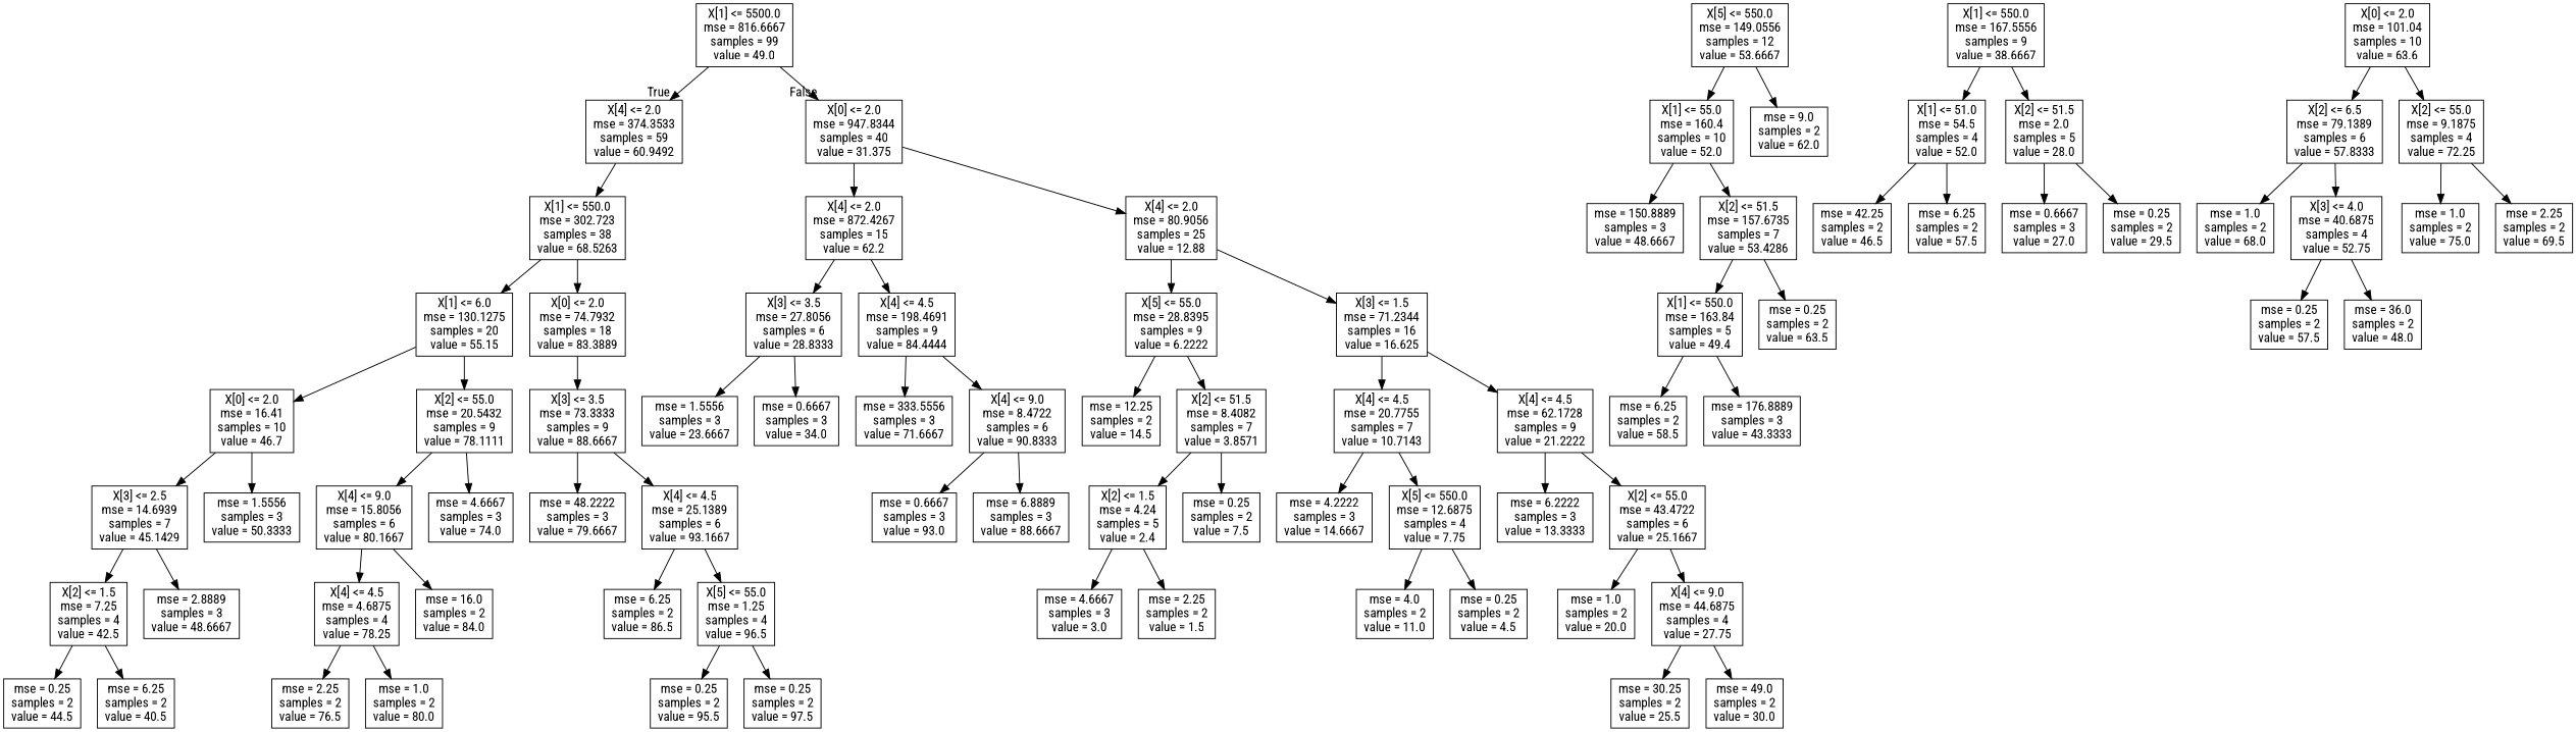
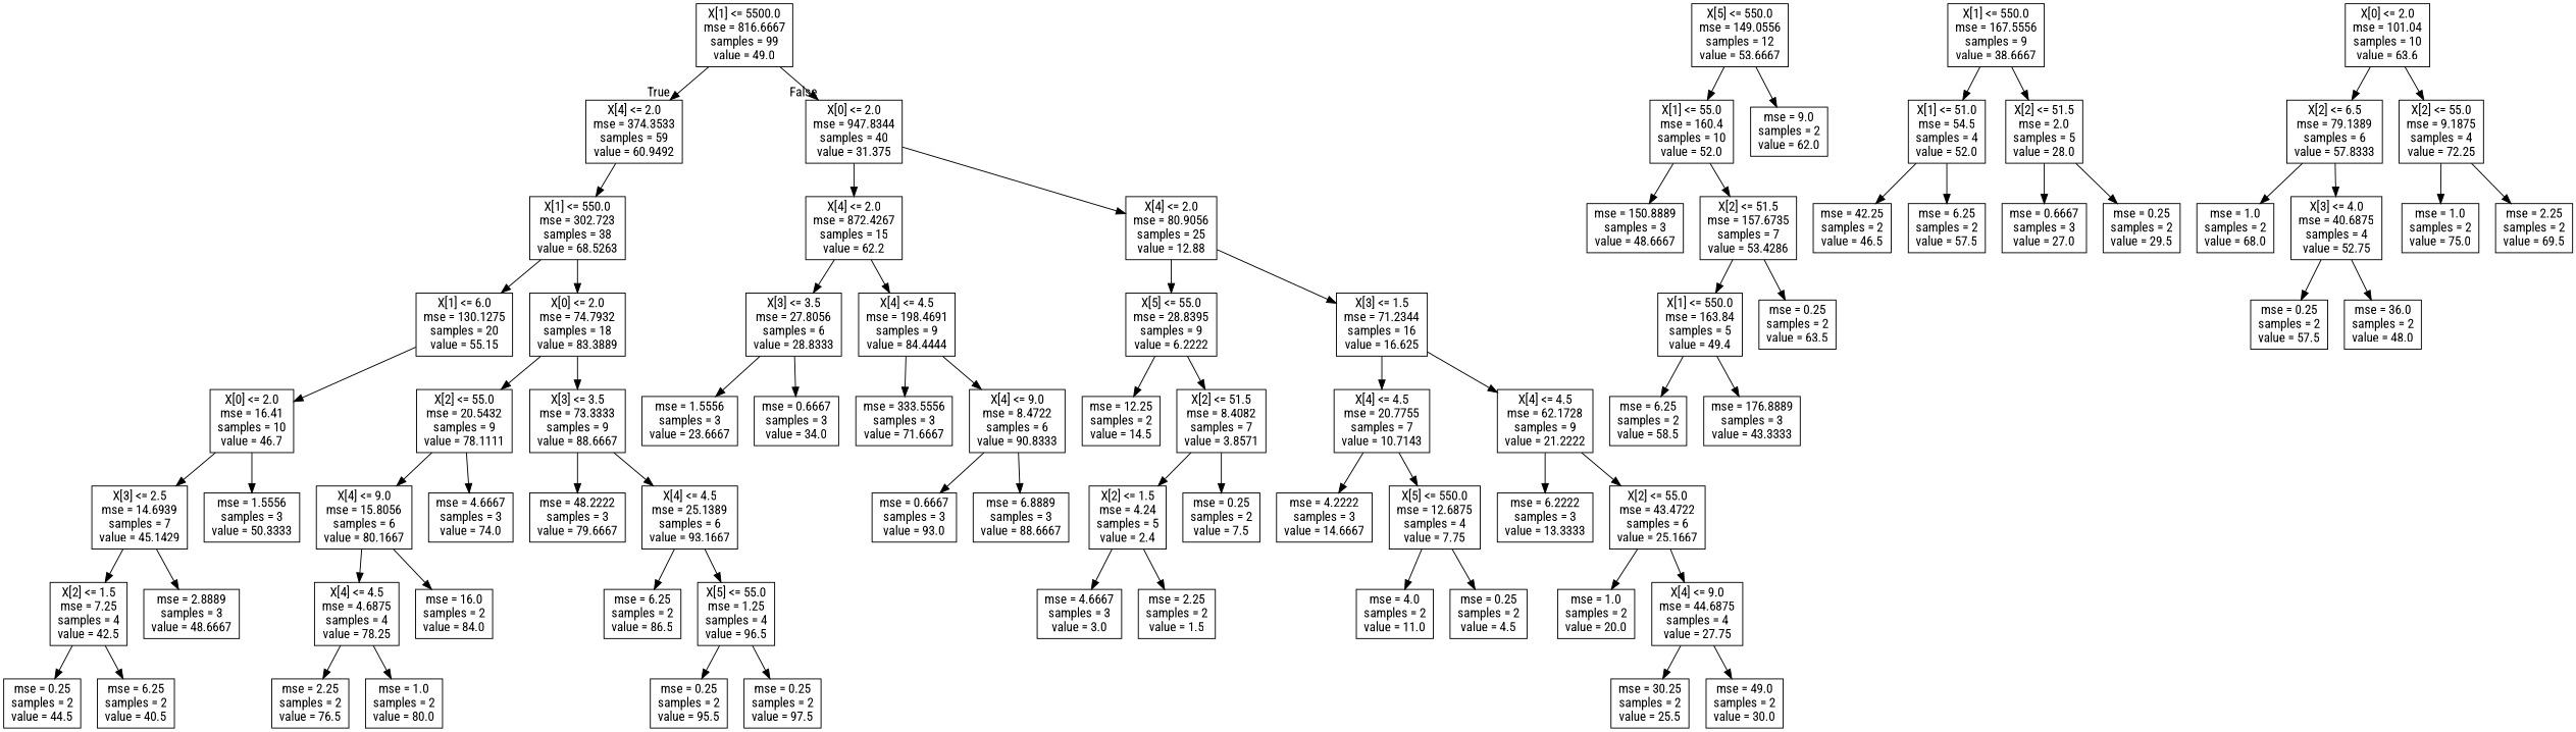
  digraph {
    fontname="Roboto Condensed"
    node [fontname="Roboto Condensed" shape=box]
    edge [fontname="Roboto Condensed"]
    n1 [label="X[1] <= 5500.0\nmse = 816.6667\nsamples = 99\nvalue = 49.0"]
    n2 [label="X[4] <= 2.0\nmse = 374.3533\nsamples = 59\nvalue = 60.9492"]
    n3 [label="X[0] <= 2.0\nmse = 947.8344\nsamples = 40\nvalue = 31.375"]
    n4 [label="X[1] <= 550.0\nmse = 302.723\nsamples = 38\nvalue = 68.5263"]
    n5 [label="X[4] <= 2.0\nmse = 872.4267\nsamples = 15\nvalue = 62.2"]
    n6 [label="X[4] <= 2.0\nmse = 80.9056\nsamples = 25\nvalue = 12.88"]
    n7 [label="X[1] <= 6.0\nmse = 130.1275\nsamples = 20\nvalue = 55.15"]
    n8 [label="X[0] <= 2.0\nmse = 74.7932\nsamples = 18\nvalue = 83.3889"]
    n9 [label="X[5] <= 550.0\nmse = 149.0556\nsamples = 12\nvalue = 53.6667"]
    n10 [label="X[1] <= 55.0\nmse = 160.4\nsamples = 10\nvalue = 52.0"]
    n11 [label="mse = 9.0\nsamples = 2\nvalue = 62.0"]
    n12 [label="X[1] <= 550.0\nmse = 167.5556\nsamples = 9\nvalue = 38.6667"]
    n13 [label="X[1] <= 51.0\nmse = 54.5\nsamples = 4\nvalue = 52.0"]
    n14 [label="X[2] <= 51.5\nmse = 2.0\nsamples = 5\nvalue = 28.0"]
    n15 [label="mse = 150.8889\nsamples = 3\nvalue = 48.6667"]
    n16 [label="X[2] <= 51.5\nmse = 157.6735\nsamples = 7\nvalue = 53.4286"]
    n17 [label="X[1] <= 550.0\nmse = 163.84\nsamples = 5\nvalue = 49.4"]
    n18 [label="mse = 0.25\nsamples = 2\nvalue = 63.5"]
    n19 [label="mse = 6.25\nsamples = 2\nvalue = 58.5"]
    n20 [label="mse = 176.8889\nsamples = 3\nvalue = 43.3333"]
    n21 [label="mse = 42.25\nsamples = 2\nvalue = 46.5"]
    n22 [label="mse = 6.25\nsamples = 2\nvalue = 57.5"]
    n23 [label="mse = 0.6667\nsamples = 3\nvalue = 27.0"]
    n24 [label="mse = 0.25\nsamples = 2\nvalue = 29.5"]
    n25 [label="X[0] <= 2.0\nmse = 16.41\nsamples = 10\nvalue = 46.7"]
    n26 [label="X[2] <= 55.0\nmse = 20.5432\nsamples = 9\nvalue = 78.1111"]
    n27 [label="X[3] <= 3.5\nmse = 73.3333\nsamples = 9\nvalue = 88.6667"]
    n28 [label="X[3] <= 2.5\nmse = 14.6939\nsamples = 7\nvalue = 45.1429"]
    n29 [label="mse = 1.5556\nsamples = 3\nvalue = 50.3333"]
    n30 [label="X[0] <= 2.0\nmse = 101.04\nsamples = 10\nvalue = 63.6"]
    n31 [label="X[2] <= 6.5\nmse = 79.1389\nsamples = 6\nvalue = 57.8333"]
    n32 [label="X[2] <= 55.0\nmse = 9.1875\nsamples = 4\nvalue = 72.25"]
    n33 [label="X[2] <= 1.5\nmse = 7.25\nsamples = 4\nvalue = 42.5"]
    n34 [label="mse = 2.8889\nsamples = 3\nvalue = 48.6667"]
    n35 [label="mse = 0.25\nsamples = 2\nvalue = 44.5"]
    n36 [label="mse = 6.25\nsamples = 2\nvalue = 40.5"]
    n37 [label="mse = 1.0\nsamples = 2\nvalue = 68.0"]
    n38 [label="X[3] <= 4.0\nmse = 40.6875\nsamples = 4\nvalue = 52.75"]
    n39 [label="mse = 1.0\nsamples = 2\nvalue = 75.0"]
    n40 [label="mse = 2.25\nsamples = 2\nvalue = 69.5"]
    n41 [label="mse = 0.25\nsamples = 2\nvalue = 57.5"]
    n42 [label="mse = 36.0\nsamples = 2\nvalue = 48.0"]
    n43 [label="X[4] <= 9.0\nmse = 15.8056\nsamples = 6\nvalue = 80.1667"]
    n44 [label="mse = 4.6667\nsamples = 3\nvalue = 74.0"]
    n45 [label="mse = 48.2222\nsamples = 3\nvalue = 79.6667"]
    n46 [label="X[4] <= 4.5\nmse = 25.1389\nsamples = 6\nvalue = 93.1667"]
    n47 [label="X[4] <= 4.5\nmse = 4.6875\nsamples = 4\nvalue = 78.25"]
    n48 [label="mse = 16.0\nsamples = 2\nvalue = 84.0"]
    n49 [label="mse = 2.25\nsamples = 2\nvalue = 76.5"]
    n50 [label="mse = 1.0\nsamples = 2\nvalue = 80.0"]
    n51 [label="mse = 6.25\nsamples = 2\nvalue = 86.5"]
    n52 [label="X[5] <= 55.0\nmse = 1.25\nsamples = 4\nvalue = 96.5"]
    n53 [label="mse = 0.25\nsamples = 2\nvalue = 95.5"]
    n54 [label="mse = 0.25\nsamples = 2\nvalue = 97.5"]
    n55 [label="X[3] <= 3.5\nmse = 27.8056\nsamples = 6\nvalue = 28.8333"]
    n56 [label="X[4] <= 4.5\nmse = 198.4691\nsamples = 9\nvalue = 84.4444"]
    n57 [label="X[5] <= 55.0\nmse = 28.8395\nsamples = 9\nvalue = 6.2222"]
    n58 [label="X[3] <= 1.5\nmse = 71.2344\nsamples = 16\nvalue = 16.625"]
    n59 [label="mse = 1.5556\nsamples = 3\nvalue = 23.6667"]
    n60 [label="mse = 0.6667\nsamples = 3\nvalue = 34.0"]
    n61 [label="mse = 333.5556\nsamples = 3\nvalue = 71.6667"]
    n62 [label="X[4] <= 9.0\nmse = 8.4722\nsamples = 6\nvalue = 90.8333"]
    n63 [label="mse = 0.6667\nsamples = 3\nvalue = 93.0"]
    n64 [label="mse = 6.8889\nsamples = 3\nvalue = 88.6667"]
    n65 [label="mse = 12.25\nsamples = 2\nvalue = 14.5"]
    n66 [label="X[2] <= 51.5\nmse = 8.4082\nsamples = 7\nvalue = 3.8571"]
    n67 [label="X[4] <= 4.5\nmse = 20.7755\nsamples = 7\nvalue = 10.7143"]
    n68 [label="X[4] <= 4.5\nmse = 62.1728\nsamples = 9\nvalue = 21.2222"]
    n69 [label="X[2] <= 1.5\nmse = 4.24\nsamples = 5\nvalue = 2.4"]
    n70 [label="mse = 0.25\nsamples = 2\nvalue = 7.5"]
    n71 [label="mse = 4.6667\nsamples = 3\nvalue = 3.0"]
    n72 [label="mse = 2.25\nsamples = 2\nvalue = 1.5"]
    n73 [label="mse = 4.2222\nsamples = 3\nvalue = 14.6667"]
    n74 [label="X[5] <= 550.0\nmse = 12.6875\nsamples = 4\nvalue = 7.75"]
    n75 [label="mse = 6.2222\nsamples = 3\nvalue = 13.3333"]
    n76 [label="X[2] <= 55.0\nmse = 43.4722\nsamples = 6\nvalue = 25.1667"]
    n77 [label="mse = 4.0\nsamples = 2\nvalue = 11.0"]
    n78 [label="mse = 0.25\nsamples = 2\nvalue = 4.5"]
    n79 [label="mse = 1.0\nsamples = 2\nvalue = 20.0"]
    n80 [label="X[4] <= 9.0\nmse = 44.6875\nsamples = 4\nvalue = 27.75"]
    n81 [label="mse = 30.25\nsamples = 2\nvalue = 25.5"]
    n82 [label="mse = 49.0\nsamples = 2\nvalue = 30.0"]
    n1 -> n2 [headlabel=True labelangle=45 labeldistance=2.5]
    n1 -> n3 [headlabel=False labelangle=-45 labeldistance=2.5]
    n2 -> n4
    n3 -> n5
    n3 -> n6
    n4 -> n7
    n4 -> n8
    n5 -> n55
    n5 -> n56
    n6 -> n57
    n6 -> n58
    n7 -> n25
-   n7 -> n26
+   n8 -> n26
    n8 -> n27
    n9 -> n10
    n9 -> n11
    n10 -> n15
    n10 -> n16
    n12 -> n13
    n12 -> n14
    n13 -> n21
    n13 -> n22
    n14 -> n23
    n14 -> n24
    n16 -> n17
    n16 -> n18
    n17 -> n19
    n17 -> n20
    n25 -> n28
    n25 -> n29
    n26 -> n43
    n26 -> n44
    n27 -> n45
    n27 -> n46
    n28 -> n33
    n28 -> n34
    n30 -> n31
    n30 -> n32
    n31 -> n37
    n31 -> n38
    n32 -> n39
    n32 -> n40
    n33 -> n35
    n33 -> n36
    n38 -> n41
    n38 -> n42
    n43 -> n47
    n43 -> n48
    n46 -> n51
    n46 -> n52
    n47 -> n49
    n47 -> n50
    n52 -> n53
    n52 -> n54
    n55 -> n59
    n55 -> n60
    n56 -> n61
    n56 -> n62
    n57 -> n65
    n57 -> n66
    n58 -> n67
    n58 -> n68
    n62 -> n63
    n62 -> n64
    n66 -> n69
    n66 -> n70
    n67 -> n73
    n67 -> n74
    n68 -> n75
    n68 -> n76
    n69 -> n71
    n69 -> n72
    n74 -> n77
    n74 -> n78
    n76 -> n79
    n76 -> n80
    n80 -> n81
    n80 -> n82
  }
